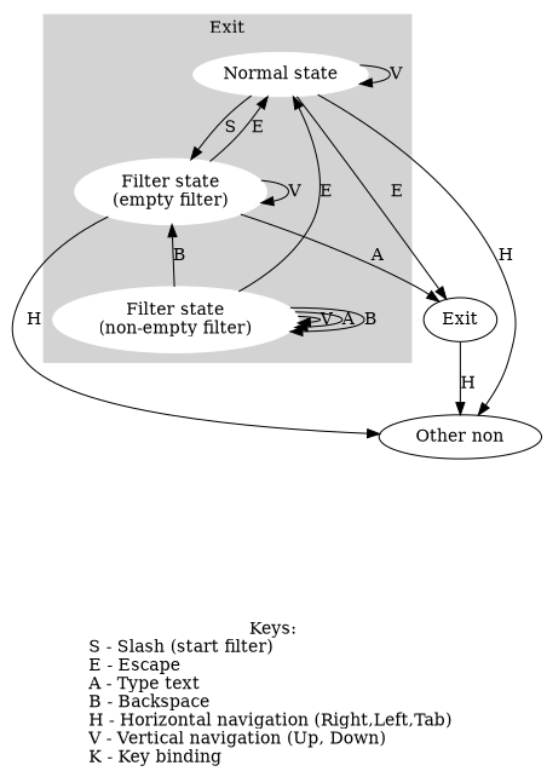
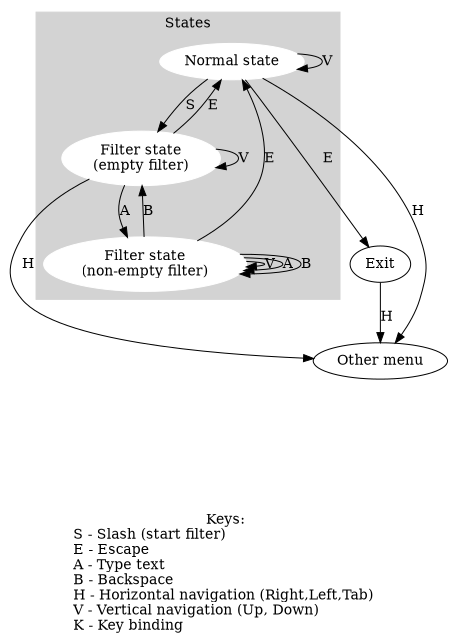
  digraph {
    label="Keys:\nS - Slash (start filter)                   \lE - Escape                                 \lA - Type text                              \lB - Backspace                              \lH - Horizontal navigation (Right,Left,Tab) \lV - Vertical navigation (Up, Down)         \lK - Key binding                            \l"
    node [color=white style=filled]
    n1 [label="Normal state"]
    n2 [label="Filter state\n(empty filter)"]
    n3 [label="Filter state\n(non-empty filter)"]
    n4 [label=Exit color="" style=""]
-   n5 [label="Other non" color="" style=""]
+   n5 [label="Other menu" color="" style=""]
    subgraph cluster_1 {
      color=lightgrey
-     label=Exit
+     label=States
      rankdir=LR
      style=filled
      n1
      n2
      n3
    }
    n1 -> n1 [label=V]
    n1 -> n2 [label=S]
    n1 -> n4 [label=E]
    n1 -> n5 [label=H]
    n2 -> n1 [label=E]
    n2 -> n2 [label=V]
-   n2 -> n4 [label=A]
+   n2 -> n3 [label=A]
    n2 -> n5 [label=H]
    n3 -> n1 [label=E]
    n3 -> n2 [label=B]
    n3 -> n3 [label=V]
    n3 -> n3 [label=A]
    n3 -> n3 [label=B]
    n4 -> n5 [label=H]
  }
